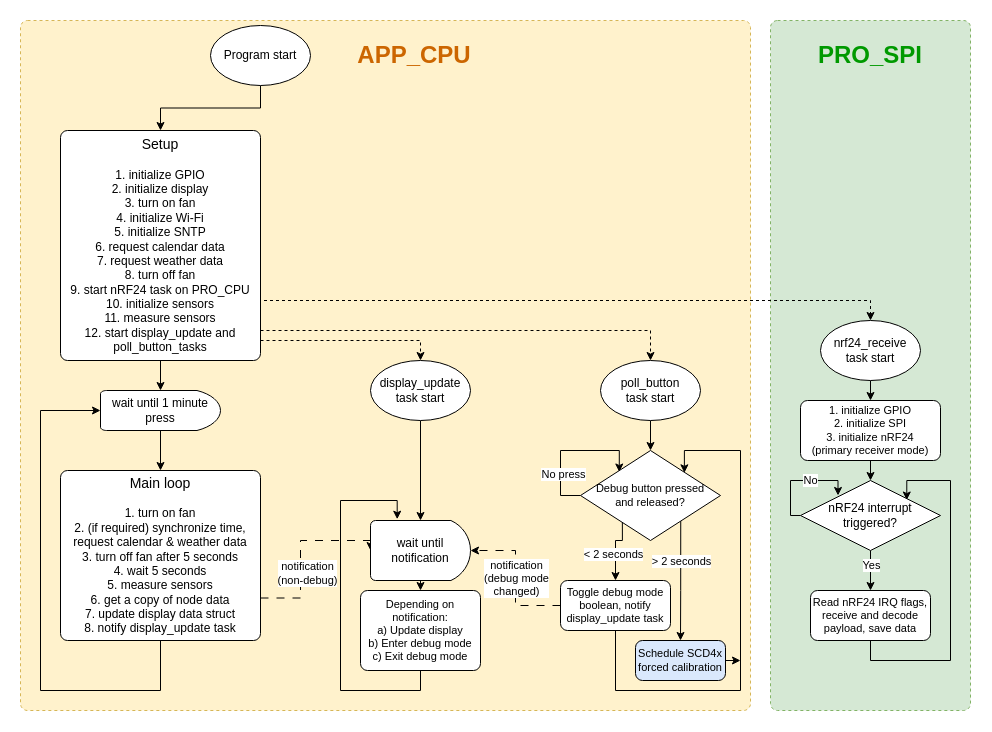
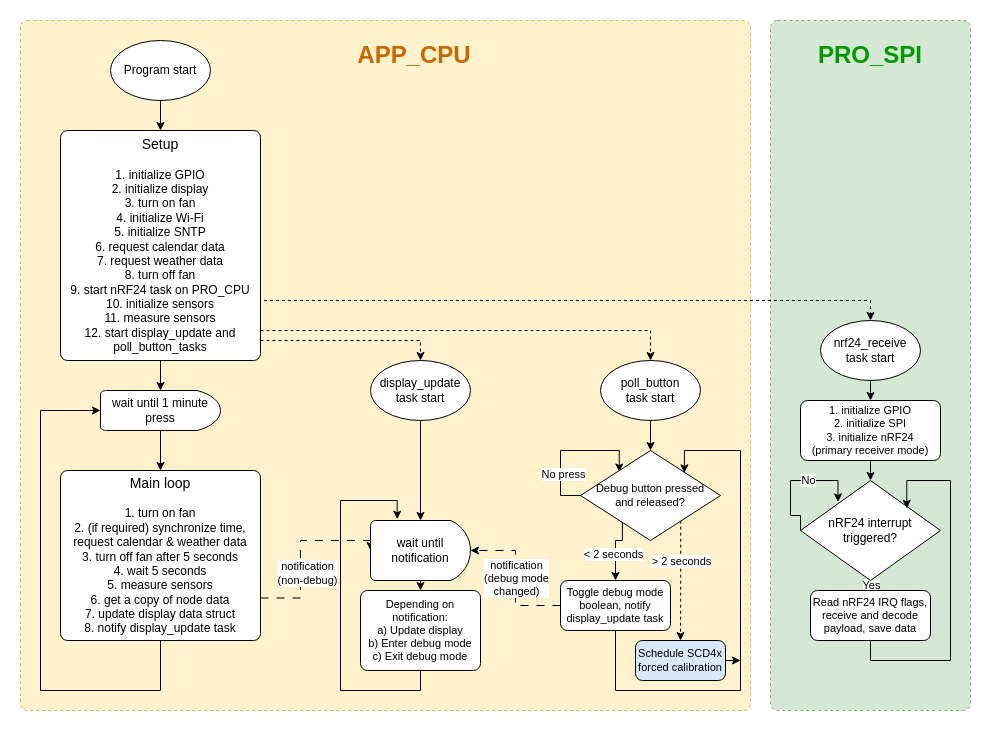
  <mxCell id="0" />
  <mxCell id="1" parent="0" />
  <mxCell id="2" value="" style="rounded=1;whiteSpace=wrap;html=1;absoluteArcSize=1;arcSize=14;strokeWidth=1;dashed=1;fillColor=#d5e8d4;strokeColor=#82b366;" parent="1" vertex="1"><mxGeometry x="770" y="20" width="200" height="690" as="geometry" /></mxCell>
  <mxCell id="3" value="" style="rounded=1;whiteSpace=wrap;html=1;absoluteArcSize=1;arcSize=14;strokeWidth=1;dashed=1;fillColor=#fff2cc;strokeColor=#d6b656;" parent="1" vertex="1"><mxGeometry x="20" y="20" width="730" height="690" as="geometry" /></mxCell>
  <mxCell id="4" value="" style="edgeStyle=orthogonalEdgeStyle;rounded=0;orthogonalLoop=1;jettySize=auto;html=1;entryX=0.5;entryY=0;entryDx=0;entryDy=0;exitX=0.5;exitY=1;exitDx=0;exitDy=0;exitPerimeter=0;" parent="1" source="5" target="8" edge="1"><mxGeometry relative="1" as="geometry" /></mxCell>
- <mxCell id="5" value="Program start" style="strokeWidth=1;html=1;shape=mxgraph.flowchart.start_1;whiteSpace=wrap;" parent="1" vertex="1"><mxGeometry x="210" y="25" width="100" height="60" as="geometry" /></mxCell>
+ <mxCell id="5" value="Program start" style="strokeWidth=1;html=1;shape=mxgraph.flowchart.start_1;whiteSpace=wrap;" parent="1" vertex="1"><mxGeometry x="110" y="40" width="100" height="60" as="geometry" /></mxCell>
  <mxCell id="6" value="" style="edgeStyle=orthogonalEdgeStyle;rounded=0;orthogonalLoop=1;jettySize=auto;html=1;exitX=1;exitY=0.75;exitDx=0;exitDy=0;dashed=1;entryX=0.5;entryY=0;entryDx=0;entryDy=0;entryPerimeter=0;" parent="1" source="8" target="16" edge="1"><mxGeometry relative="1" as="geometry"><mxPoint x="710" y="360" as="targetPoint" /><Array as="points"><mxPoint x="870" y="300" /></Array></mxGeometry></mxCell>
  <mxCell id="7" value="" style="edgeStyle=orthogonalEdgeStyle;rounded=0;orthogonalLoop=1;jettySize=auto;html=1;entryX=0.5;entryY=0;entryDx=0;entryDy=0;entryPerimeter=0;" parent="1" source="8" target="18" edge="1"><mxGeometry relative="1" as="geometry"><mxPoint x="160" y="440" as="targetPoint" /></mxGeometry></mxCell>
  <mxCell id="8" value="&lt;div&gt;&lt;font style=&quot;font-size: 14px;&quot;&gt;Setup&lt;br&gt;&lt;/font&gt;&lt;br&gt;1. initialize GPIO&lt;/div&gt;&lt;div&gt;2. initialize display&lt;/div&gt;&lt;div&gt;3. turn on fan&lt;/div&gt;&lt;div&gt;4. initialize Wi-Fi&lt;/div&gt;&lt;div&gt;5. initialize SNTP&lt;/div&gt;&lt;div&gt;6. request calendar data&lt;/div&gt;&lt;div&gt;7. request weather data&lt;/div&gt;&lt;div&gt;8. turn off fan&lt;/div&gt;&lt;div&gt;9. start nRF24 task on PRO_CPU&lt;/div&gt;&lt;div&gt;10. initialize sensors&lt;/div&gt;&lt;div&gt;11. measure sensors&lt;br&gt;12. start display_update and poll_button_tasks&lt;/div&gt;" style="rounded=1;whiteSpace=wrap;html=1;absoluteArcSize=1;arcSize=14;strokeWidth=1;" parent="1" vertex="1"><mxGeometry x="60" y="130" width="200" height="230" as="geometry" /></mxCell>
  <mxCell id="9" value="" style="edgeStyle=orthogonalEdgeStyle;rounded=0;orthogonalLoop=1;jettySize=auto;html=1;exitX=1;exitY=0.75;exitDx=0;exitDy=0;dashed=1;entryX=0.5;entryY=0;entryDx=0;entryDy=0;entryPerimeter=0;" parent="1" target="14" edge="1"><mxGeometry relative="1" as="geometry"><mxPoint x="260" y="330" as="sourcePoint" /><mxPoint x="550" y="360" as="targetPoint" /><Array as="points"><mxPoint x="650" y="330" /></Array></mxGeometry></mxCell>
  <mxCell id="10" value="" style="edgeStyle=orthogonalEdgeStyle;rounded=0;orthogonalLoop=1;jettySize=auto;html=1;exitX=1;exitY=0.75;exitDx=0;exitDy=0;dashed=1;entryX=0.5;entryY=0;entryDx=0;entryDy=0;entryPerimeter=0;" parent="1" target="12" edge="1"><mxGeometry relative="1" as="geometry"><mxPoint x="260" y="340" as="sourcePoint" /><mxPoint x="390" y="360" as="targetPoint" /><Array as="points"><mxPoint x="420" y="340" /></Array></mxGeometry></mxCell>
  <mxCell id="11" value="" style="edgeStyle=orthogonalEdgeStyle;rounded=0;orthogonalLoop=1;jettySize=auto;html=1;exitX=0.5;exitY=1;exitDx=0;exitDy=0;exitPerimeter=0;entryX=0.5;entryY=0;entryDx=0;entryDy=0;entryPerimeter=0;" parent="1" source="12" target="24" edge="1"><mxGeometry relative="1" as="geometry"><mxPoint x="420" y="500" as="targetPoint" /></mxGeometry></mxCell>
  <mxCell id="12" value="display_update task start" style="strokeWidth=1;html=1;shape=mxgraph.flowchart.start_1;whiteSpace=wrap;" parent="1" vertex="1"><mxGeometry x="370" y="360" width="100" height="60" as="geometry" /></mxCell>
  <mxCell id="13" value="" style="edgeStyle=orthogonalEdgeStyle;rounded=0;orthogonalLoop=1;jettySize=auto;html=1;entryX=0.5;entryY=0;entryDx=0;entryDy=0;entryPerimeter=0;exitX=0.5;exitY=1;exitDx=0;exitDy=0;exitPerimeter=0;" parent="1" source="14" target="31" edge="1"><mxGeometry relative="1" as="geometry" /></mxCell>
  <mxCell id="14" value="poll_button&lt;br&gt;task start" style="strokeWidth=1;html=1;shape=mxgraph.flowchart.start_1;whiteSpace=wrap;" parent="1" vertex="1"><mxGeometry x="600" y="360" width="100" height="60" as="geometry" /></mxCell>
  <mxCell id="15" value="" style="edgeStyle=orthogonalEdgeStyle;rounded=0;orthogonalLoop=1;jettySize=auto;html=1;entryX=0.5;entryY=0;entryDx=0;entryDy=0;exitX=0.5;exitY=1;exitDx=0;exitDy=0;exitPerimeter=0;" parent="1" source="16" target="41" edge="1"><mxGeometry relative="1" as="geometry" /></mxCell>
  <mxCell id="16" value="nrf24_receive&lt;br&gt;task start" style="strokeWidth=1;html=1;shape=mxgraph.flowchart.start_1;whiteSpace=wrap;" parent="1" vertex="1"><mxGeometry x="820" y="320" width="100" height="60" as="geometry" /></mxCell>
  <mxCell id="17" value="" style="edgeStyle=orthogonalEdgeStyle;rounded=0;orthogonalLoop=1;jettySize=auto;html=1;entryX=0.5;entryY=0;entryDx=0;entryDy=0;exitX=0.5;exitY=1;exitDx=0;exitDy=0;exitPerimeter=0;" parent="1" source="18" target="22" edge="1"><mxGeometry relative="1" as="geometry" /></mxCell>
  <mxCell id="18" value="wait until 1 minute press" style="strokeWidth=1;html=1;shape=mxgraph.flowchart.delay;whiteSpace=wrap;" parent="1" vertex="1"><mxGeometry x="100" y="390" width="120" height="40" as="geometry" /></mxCell>
  <mxCell id="19" value="" style="edgeStyle=orthogonalEdgeStyle;rounded=0;orthogonalLoop=1;jettySize=auto;html=1;exitX=0.5;exitY=1;exitDx=0;exitDy=0;entryX=0;entryY=0.5;entryDx=0;entryDy=0;entryPerimeter=0;" parent="1" source="22" target="18" edge="1"><mxGeometry relative="1" as="geometry"><mxPoint x="210" y="750" as="targetPoint" /><Array as="points"><mxPoint x="160" y="690" /><mxPoint x="40" y="690" /><mxPoint x="40" y="410" /></Array></mxGeometry></mxCell>
  <mxCell id="20" value="" style="edgeStyle=orthogonalEdgeStyle;rounded=0;orthogonalLoop=1;jettySize=auto;html=1;dashed=1;dashPattern=8 8;entryX=0;entryY=0.5;entryDx=0;entryDy=0;entryPerimeter=0;exitX=1;exitY=0.75;exitDx=0;exitDy=0;" parent="1" source="22" target="24" edge="1"><mxGeometry relative="1" as="geometry"><mxPoint x="360" y="570" as="targetPoint" /><Array as="points"><mxPoint x="300" y="598" /><mxPoint x="300" y="540" /></Array></mxGeometry></mxCell>
  <mxCell id="21" value="notification&lt;br&gt;(non-debug)" style="edgeLabel;html=1;align=center;verticalAlign=middle;resizable=0;points=[];" parent="20" vertex="1" connectable="0"><mxGeometry x="0.17" y="-3" relative="1" as="geometry"><mxPoint y="29" as="offset" /></mxGeometry></mxCell>
  <mxCell id="22" value="&lt;div&gt;&lt;font style=&quot;font-size: 14px;&quot;&gt;Main loop&lt;/font&gt;&lt;br&gt;&lt;br&gt;1. turn on fan&lt;/div&gt;&lt;div&gt;2. (if required) synchronize time, request calendar &amp;amp; weather data&lt;br&gt;3. turn off fan after 5 seconds&lt;/div&gt;&lt;div&gt;4. wait 5 seconds&lt;/div&gt;&lt;div&gt;5. measure sensors&lt;/div&gt;&lt;div&gt;6. get a copy of node data&lt;/div&gt;&lt;div&gt;7. update display data struct&lt;/div&gt;&lt;div&gt;8. notify display_update task&lt;/div&gt;" style="rounded=1;whiteSpace=wrap;html=1;absoluteArcSize=1;arcSize=14;strokeWidth=1;" parent="1" vertex="1"><mxGeometry x="60" y="470" width="200" height="170" as="geometry" /></mxCell>
  <mxCell id="23" value="" style="edgeStyle=orthogonalEdgeStyle;rounded=0;orthogonalLoop=1;jettySize=auto;html=1;exitX=0.5;exitY=1;exitDx=0;exitDy=0;exitPerimeter=0;entryX=0.5;entryY=0;entryDx=0;entryDy=0;" parent="1" source="24" target="37" edge="1"><mxGeometry relative="1" as="geometry"><mxPoint x="420" y="600" as="targetPoint" /></mxGeometry></mxCell>
  <mxCell id="24" value="wait until notification" style="strokeWidth=1;html=1;shape=mxgraph.flowchart.delay;whiteSpace=wrap;" parent="1" vertex="1"><mxGeometry x="370" y="520" width="100" height="60" as="geometry" /></mxCell>
  <mxCell id="25" value="" style="edgeStyle=orthogonalEdgeStyle;rounded=0;orthogonalLoop=1;jettySize=auto;html=1;exitX=0;exitY=0.5;exitDx=0;exitDy=0;exitPerimeter=0;entryX=0.277;entryY=0.239;entryDx=0;entryDy=0;entryPerimeter=0;" parent="1" source="31" target="31" edge="1"><mxGeometry relative="1" as="geometry"><mxPoint x="620" y="440" as="targetPoint" /><Array as="points"><mxPoint x="560" y="495" /><mxPoint x="560" y="450" /><mxPoint x="619" y="450" /></Array></mxGeometry></mxCell>
  <mxCell id="26" value="No press" style="edgeLabel;html=1;align=center;verticalAlign=middle;resizable=0;points=[];" parent="25" vertex="1" connectable="0"><mxGeometry x="-0.176" y="-2" relative="1" as="geometry"><mxPoint y="18" as="offset" /></mxGeometry></mxCell>
  <mxCell id="27" value="" style="edgeStyle=orthogonalEdgeStyle;rounded=0;orthogonalLoop=1;jettySize=auto;html=1;entryX=0.5;entryY=0;entryDx=0;entryDy=0;exitX=0.299;exitY=0.789;exitDx=0;exitDy=0;exitPerimeter=0;" parent="1" source="31" target="35" edge="1"><mxGeometry relative="1" as="geometry"><mxPoint x="650" y="600" as="targetPoint" /><Array as="points"><mxPoint x="622" y="540" /><mxPoint x="615" y="540" /></Array></mxGeometry></mxCell>
  <mxCell id="28" value="&amp;lt; 2 seconds" style="edgeLabel;html=1;align=center;verticalAlign=middle;resizable=0;points=[];" parent="27" vertex="1" connectable="0"><mxGeometry x="-0.217" y="2" relative="1" as="geometry"><mxPoint x="-5" y="13" as="offset" /></mxGeometry></mxCell>
- <mxCell id="29" value="" style="edgeStyle=orthogonalEdgeStyle;rounded=0;orthogonalLoop=1;jettySize=auto;html=1;exitX=0.716;exitY=0.78;exitDx=0;exitDy=0;exitPerimeter=0;entryX=0.5;entryY=0;entryDx=0;entryDy=0;" edge="1" parent="1" source="31" target="50"><mxGeometry relative="1" as="geometry"><Array as="points" /></mxGeometry></mxCell>
+ <mxCell id="29" value="" style="edgeStyle=orthogonalEdgeStyle;rounded=0;orthogonalLoop=1;jettySize=auto;html=1;exitX=0.716;exitY=0.78;exitDx=0;exitDy=0;exitPerimeter=0;entryX=0.5;entryY=0;entryDx=0;entryDy=0;dashed=1;" edge="1" parent="1" source="31" target="50"><mxGeometry relative="1" as="geometry"><Array as="points" /></mxGeometry></mxCell>
  <mxCell id="30" value="&amp;gt; 2 seconds" style="edgeLabel;html=1;align=center;verticalAlign=middle;resizable=0;points=[];" vertex="1" connectable="0" parent="29"><mxGeometry x="-0.34" relative="1" as="geometry"><mxPoint as="offset" /></mxGeometry></mxCell>
  <mxCell id="31" value="Debug button pressed&lt;br&gt;and released?" style="strokeWidth=1;html=1;shape=mxgraph.flowchart.decision;whiteSpace=wrap;fontSize=11;" parent="1" vertex="1"><mxGeometry x="580" y="450" width="140" height="90" as="geometry" /></mxCell>
  <mxCell id="32" value="" style="edgeStyle=orthogonalEdgeStyle;rounded=0;orthogonalLoop=1;jettySize=auto;html=1;entryX=1;entryY=0.5;entryDx=0;entryDy=0;entryPerimeter=0;dashed=1;dashPattern=8 8;" parent="1" source="35" target="24" edge="1"><mxGeometry relative="1" as="geometry"><mxPoint x="510" y="605" as="targetPoint" /></mxGeometry></mxCell>
  <mxCell id="33" value="notification&lt;br&gt;(debug mode&lt;br&gt;changed)" style="edgeLabel;html=1;align=center;verticalAlign=middle;resizable=0;points=[];" parent="32" vertex="1" connectable="0"><mxGeometry x="0.012" relative="1" as="geometry"><mxPoint as="offset" /></mxGeometry></mxCell>
  <mxCell id="34" value="" style="edgeStyle=orthogonalEdgeStyle;rounded=0;orthogonalLoop=1;jettySize=auto;html=1;exitX=0.5;exitY=1;exitDx=0;exitDy=0;entryX=0.742;entryY=0.248;entryDx=0;entryDy=0;entryPerimeter=0;" parent="1" source="35" target="31" edge="1"><mxGeometry relative="1" as="geometry"><mxPoint x="650" y="670" as="targetPoint" /><Array as="points"><mxPoint x="615" y="690" /><mxPoint x="740" y="690" /><mxPoint x="740" y="450" /><mxPoint x="684" y="450" /></Array></mxGeometry></mxCell>
  <mxCell id="35" value="Toggle debug mode boolean, notify display_update task" style="rounded=1;whiteSpace=wrap;html=1;absoluteArcSize=1;arcSize=14;strokeWidth=1;fontSize=11;" parent="1" vertex="1"><mxGeometry x="560" y="580" width="110" height="50" as="geometry" /></mxCell>
  <mxCell id="36" value="" style="edgeStyle=orthogonalEdgeStyle;rounded=0;orthogonalLoop=1;jettySize=auto;html=1;exitX=0.5;exitY=1;exitDx=0;exitDy=0;entryX=0.267;entryY=-0.021;entryDx=0;entryDy=0;entryPerimeter=0;" parent="1" source="37" target="24" edge="1"><mxGeometry relative="1" as="geometry"><mxPoint x="420" y="750" as="targetPoint" /><Array as="points"><mxPoint x="420" y="690" /><mxPoint x="340" y="690" /><mxPoint x="340" y="500" /><mxPoint x="397" y="500" /></Array></mxGeometry></mxCell>
  <mxCell id="37" value="Depending on notification:&lt;br&gt;a) Update display&lt;br&gt;b) Enter debug mode&lt;br&gt;c) Exit debug mode" style="rounded=1;whiteSpace=wrap;html=1;absoluteArcSize=1;arcSize=14;strokeWidth=1;fontSize=11;" parent="1" vertex="1"><mxGeometry x="360" y="590" width="120" height="80" as="geometry" /></mxCell>
  <mxCell id="38" value="&lt;b&gt;&lt;font style=&quot;font-size: 24px; color: rgb(204, 102, 0);&quot;&gt;APP_CPU&lt;/font&gt;&lt;/b&gt;" style="text;html=1;align=center;verticalAlign=middle;whiteSpace=wrap;rounded=0;" parent="1" vertex="1"><mxGeometry x="384" y="40" width="60" height="30" as="geometry" /></mxCell>
  <mxCell id="39" value="&lt;font style=&quot;font-size: 24px;&quot;&gt;&lt;b&gt;PRO_SPI&lt;/b&gt;&lt;/font&gt;" style="text;html=1;align=center;verticalAlign=middle;whiteSpace=wrap;rounded=0;fontColor=#009900;" parent="1" vertex="1"><mxGeometry x="770" y="40" width="200" height="30" as="geometry" /></mxCell>
  <mxCell id="40" value="" style="edgeStyle=orthogonalEdgeStyle;rounded=0;orthogonalLoop=1;jettySize=auto;html=1;entryX=0.5;entryY=0;entryDx=0;entryDy=0;exitX=0.5;exitY=1;exitDx=0;exitDy=0;entryPerimeter=0;" parent="1" source="41" target="46" edge="1"><mxGeometry relative="1" as="geometry"><mxPoint x="870" y="540" as="targetPoint" /></mxGeometry></mxCell>
  <mxCell id="41" value="&lt;div&gt;1. initialize GPIO&lt;/div&gt;&lt;div&gt;2. initialize SPI&lt;br&gt;3. initialize nRF24&lt;/div&gt;(primary receiver mode)" style="rounded=1;whiteSpace=wrap;html=1;absoluteArcSize=1;arcSize=14;strokeWidth=1;fontSize=11;" parent="1" vertex="1"><mxGeometry x="800" y="400" width="140" height="60" as="geometry" /></mxCell>
  <mxCell id="42" value="" style="edgeStyle=orthogonalEdgeStyle;rounded=0;orthogonalLoop=1;jettySize=auto;html=1;entryX=0.268;entryY=0.214;entryDx=0;entryDy=0;entryPerimeter=0;exitX=0;exitY=0.5;exitDx=0;exitDy=0;exitPerimeter=0;" parent="1" source="46" target="46" edge="1"><mxGeometry relative="1" as="geometry"><Array as="points"><mxPoint x="790" y="515" /><mxPoint x="790" y="480" /><mxPoint x="838" y="480" /></Array></mxGeometry></mxCell>
  <mxCell id="43" value="No" style="edgeLabel;html=1;align=center;verticalAlign=middle;resizable=0;points=[];" parent="42" vertex="1" connectable="0"><mxGeometry x="0.189" y="1" relative="1" as="geometry"><mxPoint as="offset" /></mxGeometry></mxCell>
  <mxCell id="44" value="" style="edgeStyle=orthogonalEdgeStyle;rounded=0;orthogonalLoop=1;jettySize=auto;html=1;entryX=0.5;entryY=0;entryDx=0;entryDy=0;" parent="1" source="46" target="48" edge="1"><mxGeometry relative="1" as="geometry"><mxPoint x="870" y="580" as="targetPoint" /></mxGeometry></mxCell>
  <mxCell id="45" value="Yes" style="edgeLabel;html=1;align=center;verticalAlign=middle;resizable=0;points=[];" parent="44" vertex="1" connectable="0"><mxGeometry x="-0.086" relative="1" as="geometry"><mxPoint y="-4" as="offset" /></mxGeometry></mxCell>
- <mxCell id="46" value="nRF24 interrupt triggered?" style="strokeWidth=1;html=1;shape=mxgraph.flowchart.decision;whiteSpace=wrap;" parent="1" vertex="1"><mxGeometry x="800" y="480" width="140" height="70" as="geometry" /></mxCell>
+ <mxCell id="46" value="nRF24 interrupt triggered?" style="strokeWidth=1;html=1;shape=mxgraph.flowchart.decision;whiteSpace=wrap;" parent="1" vertex="1"><mxGeometry x="800" y="480" width="140" height="100" as="geometry" /></mxCell>
  <mxCell id="47" value="" style="edgeStyle=orthogonalEdgeStyle;rounded=0;orthogonalLoop=1;jettySize=auto;html=1;exitX=0.5;exitY=1;exitDx=0;exitDy=0;entryX=0.759;entryY=0.279;entryDx=0;entryDy=0;entryPerimeter=0;" parent="1" source="48" target="46" edge="1"><mxGeometry relative="1" as="geometry"><mxPoint x="870" y="715" as="targetPoint" /><Array as="points"><mxPoint x="870" y="660" /><mxPoint x="950" y="660" /><mxPoint x="950" y="480" /><mxPoint x="906" y="480" /></Array></mxGeometry></mxCell>
  <mxCell id="48" value="Read nRF24 IRQ flags, receive and decode payload, save data" style="rounded=1;whiteSpace=wrap;html=1;absoluteArcSize=1;arcSize=14;strokeWidth=1;fontSize=11;" parent="1" vertex="1"><mxGeometry x="810" y="590" width="120" height="50" as="geometry" /></mxCell>
  <mxCell id="49" value="" style="edgeStyle=orthogonalEdgeStyle;rounded=0;orthogonalLoop=1;jettySize=auto;html=1;" edge="1" parent="1" source="50"><mxGeometry relative="1" as="geometry"><mxPoint x="740" y="660" as="targetPoint" /><Array as="points"><mxPoint x="740" y="660" /></Array></mxGeometry></mxCell>
  <mxCell id="50" value="Schedule SCD4x&lt;br&gt;forced calibration" style="rounded=1;whiteSpace=wrap;html=1;absoluteArcSize=1;arcSize=14;strokeWidth=1;fontSize=11;fillColor=#dae8fc;" vertex="1" parent="1"><mxGeometry x="635" y="640" width="90" height="40" as="geometry" /></mxCell>
